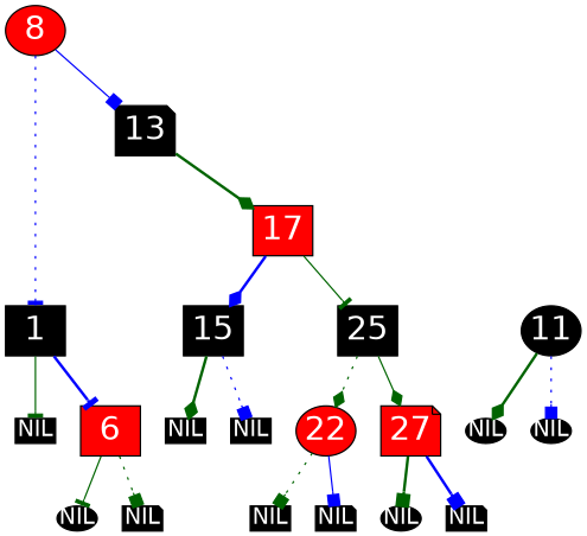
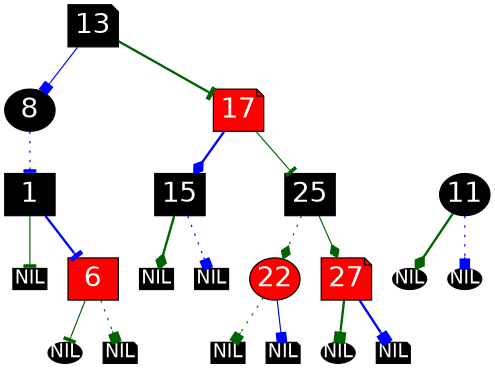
  digraph {
    node [color=black fixedsize=true fontcolor=white fontname=Helvetica fontsize=16 fontweight=bold shape=box style=filled]
    edge [arrowhead=box color=darkgreen style=bold]
    n1 [height=.25 label=NIL width=.4]
    6 [fillcolor=red fontsize=24 width=.6]
    n3 [height=.25 label=NIL shape=ellipse width=.4]
    n4 [height=.25 label=NIL shape=ellipse width=.4]
    n5 [height=.25 label=NIL width=.4]
    n6 [height=.25 label=NIL width=.4]
    22 [fillcolor=red fontsize=24 shape=ellipse width=.6]
    27 [fillcolor=red fontsize=24 shape=note width=.6]
    n9 [height=.25 label=NIL shape=ellipse width=.4]
    n10 [height=.25 label=NIL shape=note width=.4]
    n11 [height=.25 label=NIL width=.4]
    n12 [height=.25 label=NIL shape=note width=.4]
    n13 [height=.25 label=NIL shape=ellipse width=.4]
    n14 [height=.25 label=NIL shape=note width=.4]
-   8 [fillcolor=red fontsize=24 shape=ellipse width=.6]
+   8 [fillcolor=black fontsize=24 shape=ellipse width=.6]
    1 [fontsize=24 width=.6]
    11 [fontsize=24 shape=ellipse width=.6]
-   17 [fillcolor=red fontsize=24 width=.6]
+   17 [fillcolor=red fontsize=24 shape=note width=.6]
    15 [fontsize=24 width=.6]
    25 [fontsize=24 width=.6]
    13 [fontsize=24 shape=note width=.6]
    subgraph sub_1 {
      rank=same
      n1
      6
      n3
      n4
      n5
      n6
      22
      27
    }
    6 -> n9 [arrowhead=tee style=solid]
    6 -> n10 [style=dotted]
    22 -> n11 [style=dotted weight=5]
    22 -> n12 [color=blue style=solid weight=3]
    27 -> n13 [weight=3]
    27 -> n14 [color=blue weight=5]
    8 -> 1 [arrowhead=tee color=blue style=dotted weight=6]
    1 -> n1 [arrowhead=tee style=solid weight=7]
    1 -> 6 [arrowhead=tee color=blue]
    11 -> n3 [arrowhead=diamond weight=10]
    11 -> n4 [color=blue style=dotted weight=14]
    17 -> 15 [arrowhead=diamond color=blue weight=4]
    17 -> 25 [arrowhead=tee style=solid weight=5]
    15 -> n5 [arrowhead=diamond weight=14]
    15 -> n6 [color=blue style=dotted weight=10]
    25 -> 22 [arrowhead=diamond style=dotted]
    25 -> 27 [arrowhead=diamond style=solid weight=6]
-   8 -> 13 [color=blue style=solid]
-   13 -> 17 [arrowhead=diamond]
+   13 -> 8 [color=blue style=solid]
+   13 -> 17 [arrowhead=tee]
  }
